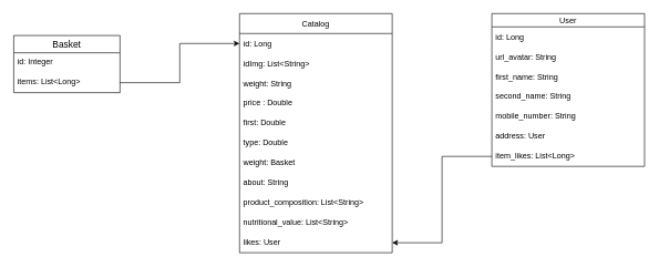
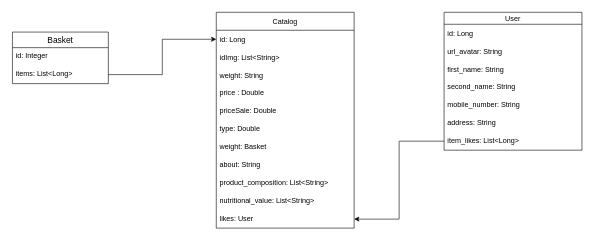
  <mxCell id="0" />
  <mxCell id="1" parent="0" />
  <mxCell id="2" value="Catalog" style="swimlane;fontStyle=0;childLayout=stackLayout;horizontal=1;startSize=30;horizontalStack=0;resizeParent=1;resizeParentMax=0;resizeLast=0;collapsible=1;marginBottom=0;" vertex="1" parent="1"><mxGeometry x="360" y="20" width="230" height="360" as="geometry"><mxRectangle x="460" y="827" width="70" height="30" as="alternateBounds" /></mxGeometry></mxCell>
  <mxCell id="3" value="id: Long" style="text;strokeColor=none;fillColor=none;align=left;verticalAlign=middle;spacingLeft=4;spacingRight=4;overflow=hidden;points=[[0,0.5],[1,0.5]];portConstraint=eastwest;rotatable=0;shadow=1;container=0;" vertex="1" parent="2"><mxGeometry y="30" width="230" height="30" as="geometry" /></mxCell>
  <mxCell id="4" value="idImg: List&lt;String&gt;" style="text;strokeColor=none;fillColor=none;align=left;verticalAlign=middle;spacingLeft=4;spacingRight=4;overflow=hidden;points=[[0,0.5],[1,0.5]];portConstraint=eastwest;rotatable=0;" vertex="1" parent="2"><mxGeometry y="60" width="230" height="30" as="geometry" /></mxCell>
  <mxCell id="5" value="weight: String" style="text;strokeColor=none;fillColor=none;align=left;verticalAlign=middle;spacingLeft=4;spacingRight=4;overflow=hidden;points=[[0,0.5],[1,0.5]];portConstraint=eastwest;rotatable=0;" vertex="1" parent="2"><mxGeometry y="90" width="230" height="30" as="geometry" /></mxCell>
  <mxCell id="6" value="price : Double" style="text;strokeColor=none;fillColor=none;spacingLeft=4;spacingRight=4;overflow=hidden;rotatable=0;points=[[0,0.5],[1,0.5]];portConstraint=eastwest;fontSize=12;" vertex="1" parent="2"><mxGeometry y="120" width="230" height="30" as="geometry" /></mxCell>
- <mxCell id="7" value="first: Double" style="text;strokeColor=none;fillColor=none;spacingLeft=4;spacingRight=4;overflow=hidden;rotatable=0;points=[[0,0.5],[1,0.5]];portConstraint=eastwest;fontSize=12;" vertex="1" parent="2"><mxGeometry y="150" width="230" height="30" as="geometry" /></mxCell>
+ <mxCell id="7" value="priceSale: Double" style="text;strokeColor=none;fillColor=none;spacingLeft=4;spacingRight=4;overflow=hidden;rotatable=0;points=[[0,0.5],[1,0.5]];portConstraint=eastwest;fontSize=12;" vertex="1" parent="2"><mxGeometry y="150" width="230" height="30" as="geometry" /></mxCell>
  <mxCell id="8" value="type: Double" style="text;strokeColor=none;fillColor=none;spacingLeft=4;spacingRight=4;overflow=hidden;rotatable=0;points=[[0,0.5],[1,0.5]];portConstraint=eastwest;fontSize=12;" vertex="1" parent="2"><mxGeometry y="180" width="230" height="30" as="geometry" /></mxCell>
  <mxCell id="9" value="weight: Basket" style="text;strokeColor=none;fillColor=none;spacingLeft=4;spacingRight=4;overflow=hidden;rotatable=0;points=[[0,0.5],[1,0.5]];portConstraint=eastwest;fontSize=12;" vertex="1" parent="2"><mxGeometry y="210" width="230" height="30" as="geometry" /></mxCell>
  <mxCell id="10" value="about: String" style="text;strokeColor=none;fillColor=none;spacingLeft=4;spacingRight=4;overflow=hidden;rotatable=0;points=[[0,0.5],[1,0.5]];portConstraint=eastwest;fontSize=12;" vertex="1" parent="2"><mxGeometry y="240" width="230" height="30" as="geometry" /></mxCell>
  <mxCell id="11" value="product_composition: List&lt;String&gt;" style="text;strokeColor=none;fillColor=none;spacingLeft=4;spacingRight=4;overflow=hidden;rotatable=0;points=[[0,0.5],[1,0.5]];portConstraint=eastwest;fontSize=12;" vertex="1" parent="2"><mxGeometry y="270" width="230" height="30" as="geometry" /></mxCell>
  <mxCell id="12" value="nutritional_value: List&lt;String&gt;" style="text;strokeColor=none;fillColor=none;spacingLeft=4;spacingRight=4;overflow=hidden;rotatable=0;points=[[0,0.5],[1,0.5]];portConstraint=eastwest;fontSize=12;" vertex="1" parent="2"><mxGeometry y="300" width="230" height="30" as="geometry" /></mxCell>
  <mxCell id="13" value="likes: User" style="text;strokeColor=none;fillColor=none;spacingLeft=4;spacingRight=4;overflow=hidden;rotatable=0;points=[[0,0.5],[1,0.5]];portConstraint=eastwest;fontSize=12;" vertex="1" parent="2"><mxGeometry y="330" width="230" height="30" as="geometry" /></mxCell>
  <mxCell id="14" value="User" style="swimlane;fontStyle=0;childLayout=stackLayout;horizontal=1;startSize=20;horizontalStack=0;resizeParent=1;resizeParentMax=0;resizeLast=0;collapsible=1;marginBottom=0;" vertex="1" parent="1"><mxGeometry x="740" y="20" width="230" height="230" as="geometry" /></mxCell>
  <mxCell id="15" value="id: Long" style="text;strokeColor=none;fillColor=none;align=left;verticalAlign=middle;spacingLeft=4;spacingRight=4;overflow=hidden;points=[[0,0.5],[1,0.5]];portConstraint=eastwest;rotatable=0;" vertex="1" parent="14"><mxGeometry y="20" width="230" height="30" as="geometry" /></mxCell>
  <mxCell id="16" value="url_avatar: String" style="text;strokeColor=none;fillColor=none;align=left;verticalAlign=middle;spacingLeft=4;spacingRight=4;overflow=hidden;points=[[0,0.5],[1,0.5]];portConstraint=eastwest;rotatable=0;" vertex="1" parent="14"><mxGeometry y="50" width="230" height="30" as="geometry" /></mxCell>
  <mxCell id="17" value="first_name: String" style="text;strokeColor=none;fillColor=none;align=left;verticalAlign=middle;spacingLeft=4;spacingRight=4;overflow=hidden;points=[[0,0.5],[1,0.5]];portConstraint=eastwest;rotatable=0;" vertex="1" parent="14"><mxGeometry y="80" width="230" height="30" as="geometry" /></mxCell>
  <mxCell id="18" value="second_name: String" style="text;strokeColor=none;fillColor=none;spacingLeft=4;spacingRight=4;overflow=hidden;rotatable=0;points=[[0,0.5],[1,0.5]];portConstraint=eastwest;fontSize=12;" vertex="1" parent="14"><mxGeometry y="110" width="230" height="30" as="geometry" /></mxCell>
  <mxCell id="19" value="mobile_number: String" style="text;strokeColor=none;fillColor=none;spacingLeft=4;spacingRight=4;overflow=hidden;rotatable=0;points=[[0,0.5],[1,0.5]];portConstraint=eastwest;fontSize=12;" vertex="1" parent="14"><mxGeometry y="140" width="230" height="30" as="geometry" /></mxCell>
- <mxCell id="20" value="address: User" style="text;strokeColor=none;fillColor=none;spacingLeft=4;spacingRight=4;overflow=hidden;rotatable=0;points=[[0,0.5],[1,0.5]];portConstraint=eastwest;fontSize=12;" vertex="1" parent="14"><mxGeometry y="170" width="230" height="30" as="geometry" /></mxCell>
+ <mxCell id="20" value="address: String" style="text;strokeColor=none;fillColor=none;spacingLeft=4;spacingRight=4;overflow=hidden;rotatable=0;points=[[0,0.5],[1,0.5]];portConstraint=eastwest;fontSize=12;" vertex="1" parent="14"><mxGeometry y="170" width="230" height="30" as="geometry" /></mxCell>
  <mxCell id="21" value="item_likes: List&lt;Long&gt;" style="text;strokeColor=none;fillColor=none;spacingLeft=4;spacingRight=4;overflow=hidden;rotatable=0;points=[[0,0.5],[1,0.5]];portConstraint=eastwest;fontSize=12;" vertex="1" parent="14"><mxGeometry y="200" width="230" height="30" as="geometry" /></mxCell>
  <mxCell id="22" value="Basket" style="swimlane;fontStyle=0;childLayout=stackLayout;horizontal=1;startSize=26;horizontalStack=0;resizeParent=1;resizeParentMax=0;resizeLast=0;collapsible=1;marginBottom=0;align=center;fontSize=14;" vertex="1" parent="1"><mxGeometry x="20" y="53" width="160" height="86" as="geometry" /></mxCell>
  <mxCell id="23" value="id: Integer" style="text;strokeColor=none;fillColor=none;spacingLeft=4;spacingRight=4;overflow=hidden;rotatable=0;points=[[0,0.5],[1,0.5]];portConstraint=eastwest;fontSize=12;" vertex="1" parent="22"><mxGeometry y="26" width="160" height="30" as="geometry" /></mxCell>
  <mxCell id="24" value="items: List&lt;Long&gt;" style="text;strokeColor=none;fillColor=none;spacingLeft=4;spacingRight=4;overflow=hidden;rotatable=0;points=[[0,0.5],[1,0.5]];portConstraint=eastwest;fontSize=12;" vertex="1" parent="22"><mxGeometry y="56" width="160" height="30" as="geometry" /></mxCell>
  <mxCell id="25" style="edgeStyle=orthogonalEdgeStyle;rounded=0;orthogonalLoop=1;jettySize=auto;html=1;entryX=0;entryY=0.5;entryDx=0;entryDy=0;" edge="1" parent="1" source="24" target="3"><mxGeometry relative="1" as="geometry" /></mxCell>
  <mxCell id="26" style="edgeStyle=orthogonalEdgeStyle;rounded=0;orthogonalLoop=1;jettySize=auto;html=1;entryX=1;entryY=0.5;entryDx=0;entryDy=0;" edge="1" parent="1" source="21" target="13"><mxGeometry relative="1" as="geometry" /></mxCell>
